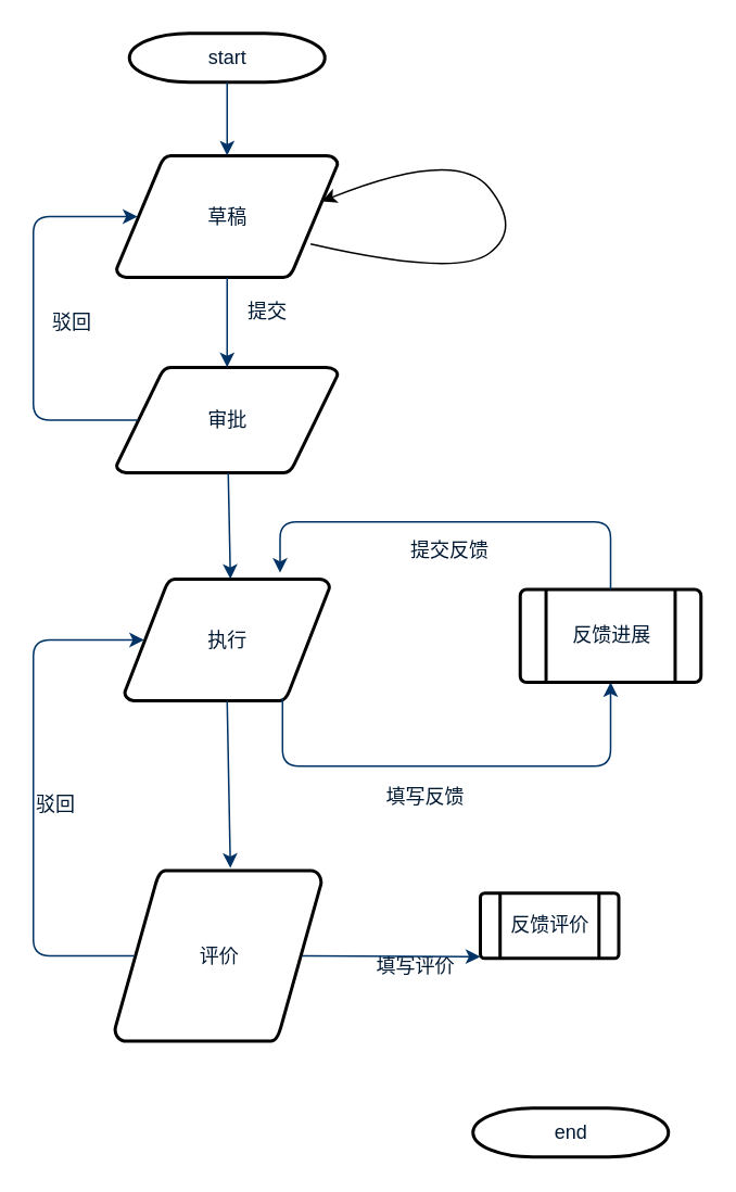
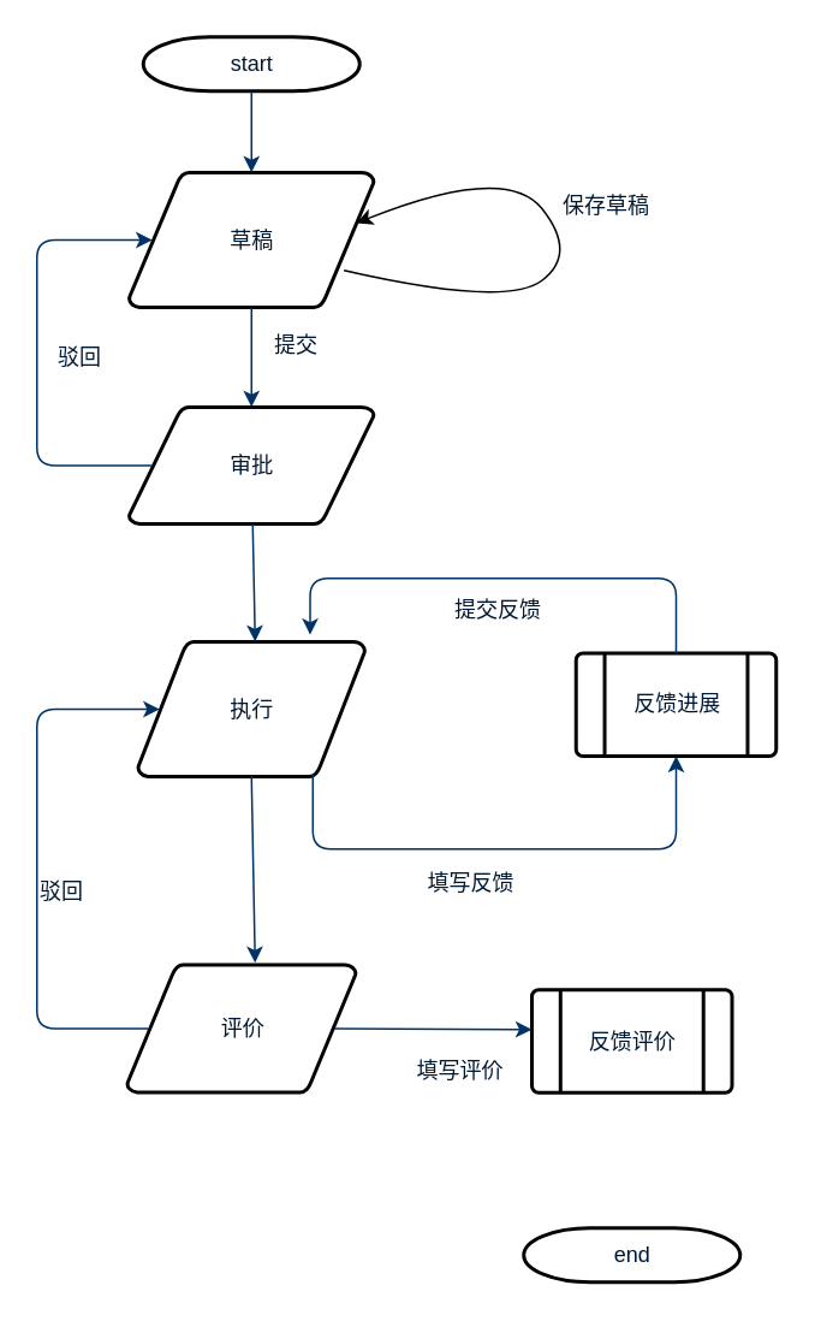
  <mxCell id="0" />
  <mxCell id="1" parent="0" />
  <mxCell id="2" value="start" style="shape=mxgraph.flowchart.terminator;fillColor=#FFFFFF;strokeColor=#000000;strokeWidth=2;gradientColor=none;gradientDirection=north;fontColor=#001933;fontStyle=0;html=1;" parent="1" vertex="1"><mxGeometry x="79" y="20" width="120" height="30" as="geometry" /></mxCell>
  <mxCell id="3" value="草稿" style="shape=mxgraph.flowchart.data;fillColor=#FFFFFF;strokeColor=#000000;strokeWidth=2;gradientColor=none;gradientDirection=north;fontColor=#001933;fontStyle=0;html=1;" parent="1" vertex="1"><mxGeometry x="71" y="95" width="136" height="75" as="geometry" /></mxCell>
  <mxCell id="4" value="执行" style="shape=mxgraph.flowchart.data;fillColor=#FFFFFF;strokeColor=#000000;strokeWidth=2;gradientColor=none;gradientDirection=north;fontColor=#001933;fontStyle=0;html=1;" parent="1" vertex="1"><mxGeometry x="76" y="355" width="126" height="75" as="geometry" /></mxCell>
  <mxCell id="5" value="审批" style="shape=mxgraph.flowchart.data;fillColor=#FFFFFF;strokeColor=#000000;strokeWidth=2;gradientColor=none;gradientDirection=north;fontColor=#001933;fontStyle=0;html=1;" parent="1" vertex="1"><mxGeometry x="71" y="225" width="136" height="65" as="geometry" /></mxCell>
  <mxCell id="6" style="fontColor=#001933;fontStyle=1;strokeColor=#003366;strokeWidth=1;html=1;" parent="1" source="2" target="3" edge="1"><mxGeometry relative="1" as="geometry" /></mxCell>
  <mxCell id="7" style="fontColor=#001933;fontStyle=1;strokeColor=#003366;strokeWidth=1;html=1;" parent="1" source="3" target="5" edge="1"><mxGeometry relative="1" as="geometry" /></mxCell>
  <mxCell id="8" style="fontColor=#001933;fontStyle=1;strokeColor=#003366;strokeWidth=1;html=1;entryX=0.516;entryY=0;entryDx=0;entryDy=0;entryPerimeter=0;" parent="1" source="5" target="4" edge="1"><mxGeometry relative="1" as="geometry"><mxPoint x="136" y="350" as="targetPoint" /></mxGeometry></mxCell>
  <mxCell id="9" value="" style="edgeStyle=elbowEdgeStyle;elbow=horizontal;exitX=0.77;exitY=0.98;exitPerimeter=0;fontColor=#001933;fontStyle=1;strokeColor=#003366;strokeWidth=1;html=1;exitDx=0;exitDy=0;entryX=0.5;entryY=1;entryDx=0;entryDy=0;entryPerimeter=0;" parent="1" source="4" target="10" edge="1"><mxGeometry x="-96" y="15" width="100" height="100" as="geometry"><mxPoint x="-170" y="60" as="sourcePoint" /><mxPoint x="310" y="510" as="targetPoint" /><Array as="points"><mxPoint x="280" y="470" /></Array></mxGeometry></mxCell>
  <mxCell id="10" value="反馈进展" style="shape=mxgraph.flowchart.predefined_process;fillColor=#FFFFFF;strokeColor=#000000;strokeWidth=2;gradientColor=none;gradientDirection=north;fontColor=#001933;fontStyle=0;html=1;" parent="1" vertex="1"><mxGeometry x="319" y="361.5" width="111" height="57" as="geometry" /></mxCell>
  <mxCell id="11" value="end" style="shape=mxgraph.flowchart.terminator;fillColor=#FFFFFF;strokeColor=#000000;strokeWidth=2;gradientColor=none;gradientDirection=north;fontColor=#001933;fontStyle=0;html=1;" parent="1" vertex="1"><mxGeometry x="290" y="680" width="120" height="30" as="geometry" /></mxCell>
  <mxCell id="12" value="提交" style="text;fontColor=#001933;fontStyle=0;html=1;strokeColor=none;gradientColor=none;fillColor=none;strokeWidth=2;" vertex="1" parent="1"><mxGeometry x="150" y="177" width="40" height="26" as="geometry" /></mxCell>
  <mxCell id="13" value="" style="curved=1;endArrow=classic;html=1;exitX=0.877;exitY=0.725;exitDx=0;exitDy=0;exitPerimeter=0;entryX=0.928;entryY=0.375;entryDx=0;entryDy=0;entryPerimeter=0;" edge="1" parent="1" source="3" target="3"><mxGeometry width="50" height="50" relative="1" as="geometry"><mxPoint x="10" y="155" as="sourcePoint" /><mxPoint x="230" y="110" as="targetPoint" /><Array as="points"><mxPoint x="280" y="170" /><mxPoint x="320" y="140" /><mxPoint x="280" y="90" /></Array></mxGeometry></mxCell>
+ <mxCell id="14" value="保存草稿" style="text;fontColor=#001933;fontStyle=0;html=1;strokeColor=none;gradientColor=none;fillColor=none;strokeWidth=2;" vertex="1" parent="1"><mxGeometry x="310" y="100" width="40" height="26" as="geometry" /></mxCell>
  <mxCell id="15" value="" style="edgeStyle=elbowEdgeStyle;elbow=horizontal;exitX=0.5;exitY=0;exitPerimeter=0;fontColor=#001933;fontStyle=1;strokeColor=#003366;strokeWidth=1;html=1;exitDx=0;exitDy=0;entryX=0.758;entryY=-0.05;entryDx=0;entryDy=0;entryPerimeter=0;" edge="1" parent="1" source="10" target="4"><mxGeometry x="-86" y="25" width="100" height="100" as="geometry"><mxPoint x="203" y="438" as="sourcePoint" /><mxPoint x="290" y="320" as="targetPoint" /><Array as="points"><mxPoint x="375" y="320" /></Array></mxGeometry></mxCell>
  <mxCell id="16" value="提交反馈" style="text;fontColor=#001933;fontStyle=0;html=1;strokeColor=none;gradientColor=none;fillColor=none;strokeWidth=2;" vertex="1" parent="1"><mxGeometry x="250" y="324" width="40" height="26" as="geometry" /></mxCell>
  <mxCell id="17" value="填写反馈" style="text;fontColor=#001933;fontStyle=0;html=1;strokeColor=none;gradientColor=none;fillColor=none;strokeWidth=2;" vertex="1" parent="1"><mxGeometry x="235" y="475" width="40" height="26" as="geometry" /></mxCell>
- <mxCell id="18" value="评价" style="shape=mxgraph.flowchart.data;fillColor=#FFFFFF;strokeColor=#000000;strokeWidth=2;gradientColor=none;gradientDirection=north;fontColor=#001933;fontStyle=0;html=1;" vertex="1" parent="1"><mxGeometry x="70" y="534" width="127" height="105" as="geometry" /></mxCell>
+ <mxCell id="18" value="评价" style="shape=mxgraph.flowchart.data;fillColor=#FFFFFF;strokeColor=#000000;strokeWidth=2;gradientColor=none;gradientDirection=north;fontColor=#001933;fontStyle=0;html=1;" vertex="1" parent="1"><mxGeometry x="70" y="534" width="127" height="71" as="geometry" /></mxCell>
  <mxCell id="19" style="entryX=0.559;entryY=-0.014;entryPerimeter=0;fontColor=#001933;fontStyle=1;strokeColor=#003366;strokeWidth=1;html=1;exitX=0.5;exitY=1;exitDx=0;exitDy=0;exitPerimeter=0;entryDx=0;entryDy=0;" edge="1" parent="1" source="4" target="18"><mxGeometry relative="1" as="geometry"><mxPoint x="149" y="476" as="sourcePoint" /><mxPoint x="149" y="536" as="targetPoint" /></mxGeometry></mxCell>
- <mxCell id="20" value="反馈评价" style="shape=mxgraph.flowchart.predefined_process;fillColor=#FFFFFF;strokeColor=#000000;strokeWidth=2;gradientColor=none;gradientDirection=north;fontColor=#001933;fontStyle=0;html=1;" vertex="1" parent="1"><mxGeometry x="294.5" y="548" width="85" height="40" as="geometry" /></mxCell>
+ <mxCell id="20" value="反馈评价" style="shape=mxgraph.flowchart.predefined_process;fillColor=#FFFFFF;strokeColor=#000000;strokeWidth=2;gradientColor=none;gradientDirection=north;fontColor=#001933;fontStyle=0;html=1;" vertex="1" parent="1"><mxGeometry x="294.5" y="548" width="111" height="57" as="geometry" /></mxCell>
  <mxCell id="21" value="" style="edgeStyle=elbowEdgeStyle;elbow=horizontal;exitX=0.095;exitY=0.5;exitPerimeter=0;fontColor=#001933;fontStyle=1;strokeColor=#003366;strokeWidth=1;html=1;exitDx=0;exitDy=0;entryX=0.095;entryY=0.5;entryDx=0;entryDy=0;entryPerimeter=0;" edge="1" source="18" target="4" parent="1"><mxGeometry x="-87" y="211" width="100" height="100" as="geometry"><mxPoint x="202" y="624" as="sourcePoint" /><mxPoint x="289" y="506" as="targetPoint" /><Array as="points"><mxPoint x="20" y="490" /></Array></mxGeometry></mxCell>
  <mxCell id="22" value="驳回" style="text;fontColor=#001933;fontStyle=0;html=1;strokeColor=none;gradientColor=none;fillColor=none;strokeWidth=2;" vertex="1" parent="1"><mxGeometry x="20" y="480" width="40" height="26" as="geometry" /></mxCell>
  <mxCell id="23" value="填写评价" style="text;fontColor=#001933;fontStyle=0;html=1;strokeColor=none;gradientColor=none;fillColor=none;strokeWidth=2;" vertex="1" parent="1"><mxGeometry x="228.5" y="579" width="40" height="26" as="geometry" /></mxCell>
  <mxCell id="24" value="" style="edgeStyle=elbowEdgeStyle;elbow=vertical;exitX=0.905;exitY=0.5;exitPerimeter=0;fontColor=#001933;fontStyle=1;strokeColor=#003366;strokeWidth=1;html=1;exitDx=0;exitDy=0;" edge="1" parent="1" source="18" target="20"><mxGeometry x="-87" y="-1074" width="100" height="100" as="geometry"><mxPoint x="159" y="681" as="sourcePoint" /><mxPoint x="159" y="781" as="targetPoint" /></mxGeometry></mxCell>
  <mxCell id="25" value="" style="edgeStyle=elbowEdgeStyle;elbow=horizontal;exitX=0.095;exitY=0.5;exitPerimeter=0;fontColor=#001933;fontStyle=1;strokeColor=#003366;strokeWidth=1;html=1;exitDx=0;exitDy=0;entryX=0.095;entryY=0.5;entryDx=0;entryDy=0;entryPerimeter=0;" edge="1" parent="1" source="5" target="3"><mxGeometry x="-110" y="-82" width="100" height="100" as="geometry"><mxPoint x="62" y="283" as="sourcePoint" /><mxPoint x="80" y="130" as="targetPoint" /><Array as="points"><mxPoint x="20" y="190" /></Array></mxGeometry></mxCell>
  <mxCell id="26" value="驳回" style="text;fontColor=#001933;fontStyle=0;html=1;strokeColor=none;gradientColor=none;fillColor=none;strokeWidth=2;" vertex="1" parent="1"><mxGeometry x="29.5" y="184" width="40" height="26" as="geometry" /></mxCell>
